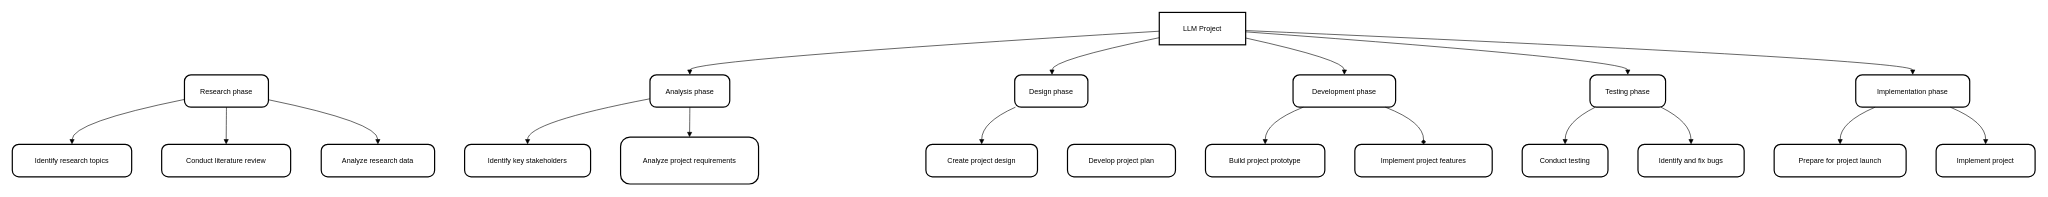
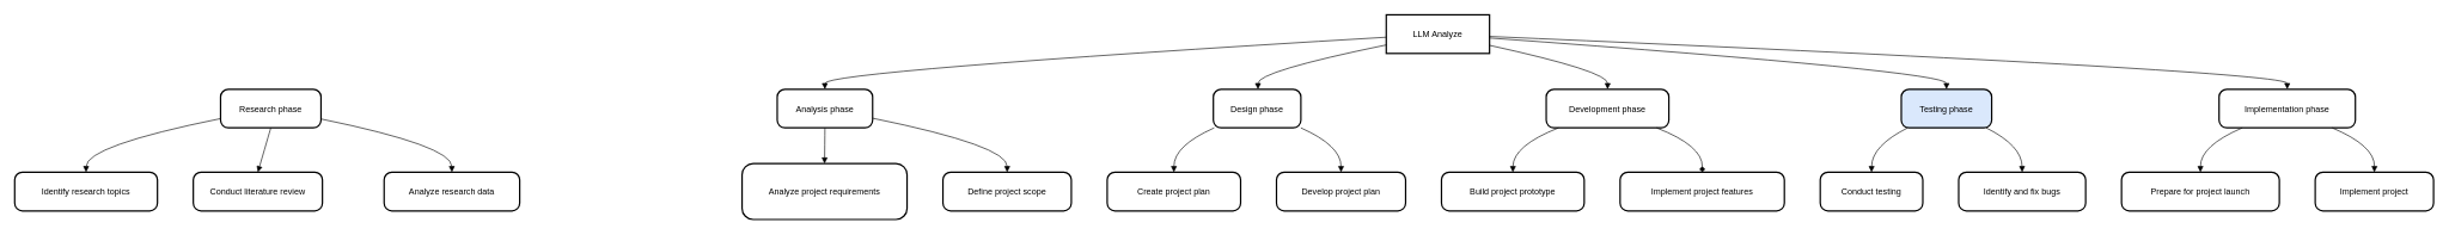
  <mxCell id="0" />
  <mxCell id="1" parent="0" />
- <mxCell id="2" value="LLM Project" style="whiteSpace=wrap;strokeWidth=2;" parent="1" vertex="1"><mxGeometry x="1932" y="20" width="144" height="54" as="geometry" /></mxCell>
+ <mxCell id="2" value="LLM Analyze" style="whiteSpace=wrap;strokeWidth=2;" parent="1" vertex="1"><mxGeometry x="1932" y="20" width="144" height="54" as="geometry" /></mxCell>
  <mxCell id="3" value="Research phase" style="rounded=1;arcSize=20;strokeWidth=2" parent="1" vertex="1"><mxGeometry x="307" y="124" width="140" height="54" as="geometry" /></mxCell>
  <mxCell id="4" value="Analysis phase" style="rounded=1;arcSize=20;strokeWidth=2" parent="1" vertex="1"><mxGeometry x="1083" y="124" width="133" height="54" as="geometry" /></mxCell>
  <mxCell id="5" value="Design phase" style="rounded=1;arcSize=20;strokeWidth=2" parent="1" vertex="1"><mxGeometry x="1691" y="124" width="122" height="54" as="geometry" /></mxCell>
  <mxCell id="6" value="Development phase" style="rounded=1;arcSize=20;strokeWidth=2" parent="1" vertex="1"><mxGeometry x="2155" y="124" width="171" height="54" as="geometry" /></mxCell>
- <mxCell id="7" value="Testing phase" style="rounded=1;arcSize=20;strokeWidth=2" parent="1" vertex="1"><mxGeometry x="2650" y="124" width="126" height="54" as="geometry" /></mxCell>
+ <mxCell id="7" value="Testing phase" style="rounded=1;arcSize=20;strokeWidth=2;fillColor=#dae8fc;" parent="1" vertex="1"><mxGeometry x="2650" y="124" width="126" height="54" as="geometry" /></mxCell>
  <mxCell id="8" value="Implementation phase" style="rounded=1;arcSize=20;strokeWidth=2" parent="1" vertex="1"><mxGeometry x="3093" y="124" width="190" height="54" as="geometry" /></mxCell>
  <mxCell id="9" value="Identify research topics" style="rounded=1;arcSize=20;strokeWidth=2" parent="1" vertex="1"><mxGeometry x="20" y="240" width="199" height="54" as="geometry" /></mxCell>
- <mxCell id="10" value="Conduct literature review" style="rounded=1;arcSize=20;strokeWidth=2" parent="1" vertex="1"><mxGeometry x="269" y="240" width="215" height="54" as="geometry" /></mxCell>
+ <mxCell id="10" value="Conduct literature review" style="rounded=1;arcSize=20;strokeWidth=2" parent="1" vertex="1"><mxGeometry x="269" y="240" width="180" height="54" as="geometry" /></mxCell>
  <mxCell id="11" value="Analyze research data" style="rounded=1;arcSize=20;strokeWidth=2" parent="1" vertex="1"><mxGeometry x="535" y="240" width="189" height="54" as="geometry" /></mxCell>
- <mxCell id="12" value="Identify key stakeholders" style="rounded=1;arcSize=20;strokeWidth=2" parent="1" vertex="1"><mxGeometry x="774" y="240" width="210" height="54" as="geometry" /></mxCell>
  <mxCell id="13" value="Analyze project requirements" style="rounded=1;arcSize=20;strokeWidth=2" parent="1" vertex="1"><mxGeometry x="1034" y="228" width="230" height="78" as="geometry" /></mxCell>
- <mxCell id="15" value="Create project design" style="rounded=1;arcSize=20;strokeWidth=2" parent="1" vertex="1"><mxGeometry x="1543" y="240" width="186" height="54" as="geometry" /></mxCell>
+ <mxCell id="14" value="Define project scope" style="rounded=1;arcSize=20;strokeWidth=2" parent="1" vertex="1"><mxGeometry x="1314" y="240" width="179" height="54" as="geometry" /></mxCell>
+ <mxCell id="15" value="Create project plan" style="rounded=1;arcSize=20;strokeWidth=2" parent="1" vertex="1"><mxGeometry x="1543" y="240" width="186" height="54" as="geometry" /></mxCell>
  <mxCell id="16" value="Develop project plan" style="rounded=1;arcSize=20;strokeWidth=2" parent="1" vertex="1"><mxGeometry x="1779" y="240" width="180" height="54" as="geometry" /></mxCell>
  <mxCell id="17" value="Build project prototype" style="rounded=1;arcSize=20;strokeWidth=2" parent="1" vertex="1"><mxGeometry x="2009" y="240" width="199" height="54" as="geometry" /></mxCell>
  <mxCell id="18" value="Implement project features" style="rounded=1;arcSize=20;strokeWidth=2" parent="1" vertex="1"><mxGeometry x="2258" y="240" width="229" height="54" as="geometry" /></mxCell>
  <mxCell id="19" value="Conduct testing" style="rounded=1;arcSize=20;strokeWidth=2" parent="1" vertex="1"><mxGeometry x="2537" y="240" width="143" height="54" as="geometry" /></mxCell>
  <mxCell id="20" value="Identify and fix bugs" style="rounded=1;arcSize=20;strokeWidth=2" parent="1" vertex="1"><mxGeometry x="2730" y="240" width="177" height="54" as="geometry" /></mxCell>
  <mxCell id="21" value="Prepare for project launch" style="rounded=1;arcSize=20;strokeWidth=2" parent="1" vertex="1"><mxGeometry x="2957" y="240" width="220" height="54" as="geometry" /></mxCell>
  <mxCell id="22" value="Implement project" style="rounded=1;arcSize=20;strokeWidth=2" parent="1" vertex="1"><mxGeometry x="3227" y="240" width="165" height="54" as="geometry" /></mxCell>
  <mxCell id="23" value="" style="curved=1;startArrow=none;endArrow=block;exitX=0;exitY=0.58;entryX=0.5;entryY=0;" parent="1" source="2" target="4" edge="1"><mxGeometry relative="1" as="geometry"><Array as="points"><mxPoint x="1149" y="99" /></Array></mxGeometry></mxCell>
  <mxCell id="24" value="" style="curved=1;startArrow=none;endArrow=block;exitX=0;exitY=0.78;entryX=0.51;entryY=0;" parent="1" source="2" target="5" edge="1"><mxGeometry relative="1" as="geometry"><Array as="points"><mxPoint x="1753" y="99" /></Array></mxGeometry></mxCell>
  <mxCell id="25" value="" style="curved=1;startArrow=none;endArrow=block;exitX=1;exitY=0.79;entryX=0.5;entryY=0;" parent="1" source="2" target="6" edge="1"><mxGeometry relative="1" as="geometry"><Array as="points"><mxPoint x="2241" y="99" /></Array></mxGeometry></mxCell>
  <mxCell id="26" value="" style="curved=1;startArrow=none;endArrow=block;exitX=1;exitY=0.6;entryX=0.5;entryY=0;" parent="1" source="2" target="7" edge="1"><mxGeometry relative="1" as="geometry"><Array as="points"><mxPoint x="2713" y="99" /></Array></mxGeometry></mxCell>
  <mxCell id="27" value="" style="curved=1;startArrow=none;endArrow=block;exitX=1;exitY=0.56;entryX=0.5;entryY=0;" parent="1" source="2" target="8" edge="1"><mxGeometry relative="1" as="geometry"><Array as="points"><mxPoint x="3188" y="99" /></Array></mxGeometry></mxCell>
  <mxCell id="28" value="" style="curved=1;startArrow=none;endArrow=block;exitX=0;exitY=0.76;entryX=0.5;entryY=0;" parent="1" source="3" target="9" edge="1"><mxGeometry relative="1" as="geometry"><Array as="points"><mxPoint x="120" y="203" /></Array></mxGeometry></mxCell>
  <mxCell id="29" value="" style="curved=1;startArrow=none;endArrow=block;exitX=0.5;exitY=1;entryX=0.5;entryY=0;" parent="1" source="3" target="10" edge="1"><mxGeometry relative="1" as="geometry"><Array as="points" /></mxGeometry></mxCell>
  <mxCell id="30" value="" style="curved=1;startArrow=none;endArrow=block;exitX=1;exitY=0.77;entryX=0.5;entryY=0;" parent="1" source="3" target="11" edge="1"><mxGeometry relative="1" as="geometry"><Array as="points"><mxPoint x="629" y="203" /></Array></mxGeometry></mxCell>
- <mxCell id="31" value="" style="curved=1;startArrow=none;endArrow=block;exitX=0;exitY=0.74;entryX=0.5;entryY=0;" parent="1" source="4" target="12" edge="1"><mxGeometry relative="1" as="geometry"><Array as="points"><mxPoint x="879" y="203" /></Array></mxGeometry></mxCell>
  <mxCell id="32" value="" style="curved=1;startArrow=none;endArrow=block;exitX=0.5;exitY=1;entryX=0.5;entryY=0;" parent="1" source="4" target="13" edge="1"><mxGeometry relative="1" as="geometry"><Array as="points" /></mxGeometry></mxCell>
+ <mxCell id="33" value="" style="curved=1;startArrow=none;endArrow=block;exitX=1;exitY=0.75;entryX=0.5;entryY=0;" parent="1" source="4" target="14" edge="1"><mxGeometry relative="1" as="geometry"><Array as="points"><mxPoint x="1404" y="203" /></Array></mxGeometry></mxCell>
  <mxCell id="34" value="" style="curved=1;startArrow=none;endArrow=block;exitX=0.01;exitY=1;entryX=0.5;entryY=0;" parent="1" source="5" target="15" edge="1"><mxGeometry relative="1" as="geometry"><Array as="points"><mxPoint x="1636" y="203" /></Array></mxGeometry></mxCell>
+ <mxCell id="35" value="" style="curved=1;startArrow=none;endArrow=block;exitX=1;exitY=1;entryX=0.5;entryY=0;" parent="1" source="5" target="16" edge="1"><mxGeometry relative="1" as="geometry"><Array as="points"><mxPoint x="1869" y="203" /></Array></mxGeometry></mxCell>
  <mxCell id="36" value="" style="curved=1;startArrow=none;endArrow=block;exitX=0.1;exitY=1;entryX=0.5;entryY=0;" parent="1" source="6" target="17" edge="1"><mxGeometry relative="1" as="geometry"><Array as="points"><mxPoint x="2109" y="203" /></Array></mxGeometry></mxCell>
  <mxCell id="37" value="" style="curved=1;startArrow=none;endArrow=diamond;exitX=0.9;exitY=1;entryX=0.5;entryY=0;" parent="1" source="6" target="18" edge="1"><mxGeometry relative="1" as="geometry"><Array as="points"><mxPoint x="2373" y="203" /></Array></mxGeometry></mxCell>
  <mxCell id="38" value="" style="curved=1;startArrow=none;endArrow=block;exitX=0.07;exitY=1;entryX=0.5;entryY=0;" parent="1" source="7" target="19" edge="1"><mxGeometry relative="1" as="geometry"><Array as="points"><mxPoint x="2609" y="203" /></Array></mxGeometry></mxCell>
  <mxCell id="39" value="" style="curved=1;startArrow=none;endArrow=block;exitX=0.94;exitY=1;entryX=0.5;entryY=0;" parent="1" source="7" target="20" edge="1"><mxGeometry relative="1" as="geometry"><Array as="points"><mxPoint x="2818" y="203" /></Array></mxGeometry></mxCell>
  <mxCell id="40" value="" style="curved=1;startArrow=none;endArrow=block;exitX=0.17;exitY=1;entryX=0.5;entryY=0;" parent="1" source="8" target="21" edge="1"><mxGeometry relative="1" as="geometry"><Array as="points"><mxPoint x="3067" y="203" /></Array></mxGeometry></mxCell>
  <mxCell id="41" value="" style="curved=1;startArrow=none;endArrow=block;exitX=0.83;exitY=1;entryX=0.5;entryY=0;" parent="1" source="8" target="22" edge="1"><mxGeometry relative="1" as="geometry"><Array as="points"><mxPoint x="3310" y="203" /></Array></mxGeometry></mxCell>
